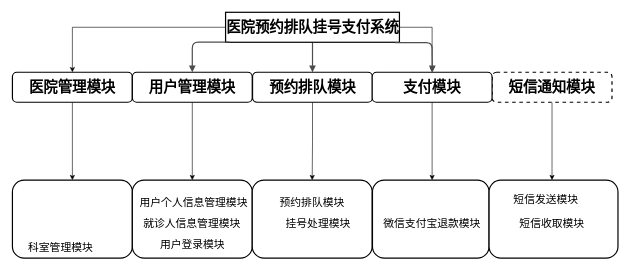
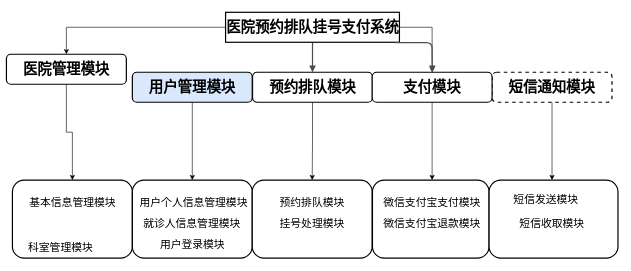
  <mxCell id="0" />
  <mxCell id="1" parent="0" />
  <mxCell id="2" value="" style="edgeStyle=orthogonalEdgeStyle;rounded=1;html=1;labelBackgroundColor=none;endArrow=block;endFill=1;strokeColor=#4D4D4D;strokeWidth=2;fontFamily=Verdana;fontSize=12;fontStyle=1" parent="1" source="7" target="4" edge="1"><mxGeometry relative="1" as="geometry" /></mxCell>
  <mxCell id="3" style="edgeStyle=orthogonalEdgeStyle;rounded=0;orthogonalLoop=1;jettySize=auto;html=1;entryX=0.5;entryY=0;entryDx=0;entryDy=0;" parent="1" source="4" target="25" edge="1"><mxGeometry relative="1" as="geometry" /></mxCell>
  <mxCell id="4" value="&lt;font style=&quot;font-size: 24px;&quot;&gt;预约排队模块&lt;/font&gt;" style="whiteSpace=wrap;html=1;rounded=1;shadow=0;comic=0;strokeWidth=2;fontFamily=Verdana;align=center;fontSize=12;fontStyle=1" parent="1" vertex="1"><mxGeometry x="420.5" y="120" width="200" height="50" as="geometry" /></mxCell>
  <mxCell id="5" style="edgeStyle=orthogonalEdgeStyle;rounded=0;orthogonalLoop=1;jettySize=auto;html=1;entryX=0.5;entryY=0;entryDx=0;entryDy=0;" parent="1" source="7" target="9" edge="1"><mxGeometry relative="1" as="geometry" /></mxCell>
  <mxCell id="6" style="edgeStyle=orthogonalEdgeStyle;rounded=0;orthogonalLoop=1;jettySize=auto;html=1;exitX=1;exitY=0.5;exitDx=0;exitDy=0;" parent="1" source="7" target="16" edge="1"><mxGeometry relative="1" as="geometry" /></mxCell>
  <mxCell id="7" value="&lt;font style=&quot;font-size: 24px;&quot;&gt;医院预约排队挂号支付系统&lt;/font&gt;" style="whiteSpace=wrap;html=1;shadow=0;comic=0;strokeWidth=2;fontFamily=Verdana;align=center;fontSize=12;fontStyle=1;rounded=0;" parent="1" vertex="1"><mxGeometry x="375.5" y="20" width="290" height="50" as="geometry" /></mxCell>
  <mxCell id="8" style="edgeStyle=orthogonalEdgeStyle;rounded=0;orthogonalLoop=1;jettySize=auto;html=1;exitX=0.5;exitY=1;exitDx=0;exitDy=0;entryX=0.5;entryY=0;entryDx=0;entryDy=0;" parent="1" source="9" target="18" edge="1"><mxGeometry relative="1" as="geometry" /></mxCell>
- <mxCell id="9" value="&lt;font style=&quot;font-size: 24px;&quot;&gt;医院管理模块&lt;/font&gt;" style="whiteSpace=wrap;html=1;rounded=1;shadow=0;comic=0;strokeWidth=2;fontFamily=Verdana;align=center;fontSize=12;fontStyle=1" parent="1" vertex="1"><mxGeometry x="20" y="120" width="200" height="50" as="geometry" /></mxCell>
+ <mxCell id="9" value="&lt;font style=&quot;font-size: 24px;&quot;&gt;医院管理模块&lt;/font&gt;" style="whiteSpace=wrap;html=1;rounded=1;shadow=0;comic=0;strokeWidth=2;fontFamily=Verdana;align=center;fontSize=12;fontStyle=1" parent="1" vertex="1"><mxGeometry x="10" y="90" width="200" height="50" as="geometry" /></mxCell>
  <mxCell id="10" style="edgeStyle=orthogonalEdgeStyle;rounded=0;orthogonalLoop=1;jettySize=auto;html=1;" parent="1" source="11" target="27" edge="1"><mxGeometry relative="1" as="geometry"><mxPoint x="920" y="290" as="targetPoint" /><Array as="points"><mxPoint x="920" y="270" /><mxPoint x="920" y="270" /></Array></mxGeometry></mxCell>
  <mxCell id="11" value="&lt;font style=&quot;font-size: 24px;&quot;&gt;短信通知模块&lt;/font&gt;" style="whiteSpace=wrap;html=1;rounded=1;shadow=0;comic=0;strokeWidth=2;fontFamily=Verdana;align=center;fontSize=12;fontStyle=1;dashed=1;" parent="1" vertex="1"><mxGeometry x="820" y="120" width="200" height="50" as="geometry" /></mxCell>
  <mxCell id="12" style="edgeStyle=orthogonalEdgeStyle;rounded=0;orthogonalLoop=1;jettySize=auto;html=1;" parent="1" source="13" target="21" edge="1"><mxGeometry relative="1" as="geometry" /></mxCell>
- <mxCell id="13" value="&lt;font style=&quot;font-size: 24px;&quot;&gt;用户管理模块&lt;/font&gt;" style="whiteSpace=wrap;html=1;rounded=1;shadow=0;comic=0;strokeWidth=2;fontFamily=Verdana;align=center;fontSize=12;fontStyle=1" parent="1" vertex="1"><mxGeometry x="220" y="120" width="200" height="50" as="geometry" /></mxCell>
- <mxCell id="14" value="" style="edgeStyle=orthogonalEdgeStyle;rounded=1;html=1;labelBackgroundColor=none;endArrow=block;endFill=1;strokeColor=#4D4D4D;strokeWidth=2;fontFamily=Verdana;fontSize=12;fontStyle=1;exitX=0.022;exitY=0.996;exitDx=0;exitDy=0;exitPerimeter=0;" parent="1" source="7" target="13" edge="1"><mxGeometry relative="1" as="geometry"><mxPoint x="303.98" y="70" as="sourcePoint" /><mxPoint x="304.463" y="120" as="targetPoint" /><Array as="points"><mxPoint x="320" y="70" /></Array></mxGeometry></mxCell>
+ <mxCell id="13" value="&lt;font style=&quot;font-size: 24px;&quot;&gt;用户管理模块&lt;/font&gt;" style="whiteSpace=wrap;html=1;rounded=1;shadow=0;comic=0;strokeWidth=2;fontFamily=Verdana;align=center;fontSize=12;fontStyle=1;fillColor=#dae8fc;" parent="1" vertex="1"><mxGeometry x="220" y="120" width="200" height="50" as="geometry" /></mxCell>
  <mxCell id="15" style="edgeStyle=orthogonalEdgeStyle;rounded=0;orthogonalLoop=1;jettySize=auto;html=1;" parent="1" source="16" edge="1"><mxGeometry relative="1" as="geometry"><mxPoint x="720" y="300" as="targetPoint" /></mxGeometry></mxCell>
  <mxCell id="16" value="&lt;font style=&quot;font-size: 24px;&quot;&gt;支付模块&lt;/font&gt;" style="whiteSpace=wrap;html=1;rounded=1;shadow=0;comic=0;strokeWidth=2;fontFamily=Verdana;align=center;fontSize=12;fontStyle=1" parent="1" vertex="1"><mxGeometry x="620" y="120" width="200" height="50" as="geometry" /></mxCell>
  <mxCell id="17" value="" style="edgeStyle=orthogonalEdgeStyle;rounded=1;html=1;labelBackgroundColor=none;endArrow=block;endFill=1;strokeColor=#4D4D4D;strokeWidth=2;fontFamily=Verdana;fontSize=12;fontStyle=1;exitX=0.975;exitY=1.011;exitDx=0;exitDy=0;exitPerimeter=0;" parent="1" source="7" edge="1"><mxGeometry relative="1" as="geometry"><mxPoint x="840.4" y="69.8" as="sourcePoint" /><mxPoint x="720.463" y="120" as="targetPoint" /><Array as="points"><mxPoint x="720" y="71" /><mxPoint x="720" y="90" /><mxPoint x="721" y="90" /></Array></mxGeometry></mxCell>
  <mxCell id="18" value="" style="whiteSpace=wrap;html=1;rounded=1;shadow=0;comic=0;strokeWidth=2;fontFamily=Verdana;align=center;fontSize=10;" parent="1" vertex="1"><mxGeometry x="20" y="300" width="200" height="130" as="geometry" /></mxCell>
+ <mxCell id="19" value="&lt;font style=&quot;font-size: 18px;&quot;&gt;基本信息管理模块&lt;/font&gt;" style="text;html=1;strokeColor=none;fillColor=none;align=center;verticalAlign=middle;whiteSpace=wrap;rounded=1;shadow=0;comic=0;fontFamily=Verdana;fontSize=10;" parent="1" vertex="1"><mxGeometry x="37.5" y="325" width="165" height="25" as="geometry" /></mxCell>
  <mxCell id="20" value="&lt;font style=&quot;font-size: 18px;&quot;&gt;科室管理模块&lt;/font&gt;" style="text;html=1;strokeColor=none;fillColor=none;align=center;verticalAlign=middle;whiteSpace=wrap;rounded=1;shadow=0;comic=0;fontFamily=Verdana;fontSize=10;" parent="1" vertex="1"><mxGeometry x="22.5" y="400" width="155" height="25" as="geometry" /></mxCell>
  <mxCell id="21" value="" style="whiteSpace=wrap;html=1;rounded=1;shadow=0;comic=0;strokeWidth=2;fontFamily=Verdana;align=center;fontSize=10;" parent="1" vertex="1"><mxGeometry x="220" y="300" width="200" height="130" as="geometry" /></mxCell>
  <mxCell id="22" value="&lt;font style=&quot;font-size: 18px;&quot;&gt;用户个人信息管理模块&lt;/font&gt;" style="text;html=1;strokeColor=none;fillColor=none;align=center;verticalAlign=middle;whiteSpace=wrap;rounded=1;shadow=0;comic=0;fontFamily=Verdana;fontSize=10;" parent="1" vertex="1"><mxGeometry x="225" y="325" width="195" height="25" as="geometry" /></mxCell>
  <mxCell id="23" value="&lt;font style=&quot;font-size: 18px;&quot;&gt;就诊人信息管理模块&lt;/font&gt;" style="text;html=1;strokeColor=none;fillColor=none;align=center;verticalAlign=middle;whiteSpace=wrap;rounded=1;shadow=0;comic=0;fontFamily=Verdana;fontSize=10;" parent="1" vertex="1"><mxGeometry x="234.44" y="360" width="171.13" height="25" as="geometry" /></mxCell>
  <mxCell id="24" value="&lt;font style=&quot;font-size: 18px;&quot;&gt;用户登录模块&lt;/font&gt;" style="text;html=1;strokeColor=none;fillColor=none;align=center;verticalAlign=middle;whiteSpace=wrap;rounded=1;shadow=0;comic=0;fontFamily=Verdana;fontSize=10;" parent="1" vertex="1"><mxGeometry x="242.5" y="395" width="155" height="25" as="geometry" /></mxCell>
  <mxCell id="25" value="" style="whiteSpace=wrap;html=1;rounded=1;shadow=0;comic=0;strokeWidth=2;fontFamily=Verdana;align=center;fontSize=10;" parent="1" vertex="1"><mxGeometry x="420" y="300" width="200" height="130" as="geometry" /></mxCell>
  <mxCell id="26" value="&lt;br&gt;" style="whiteSpace=wrap;html=1;rounded=1;shadow=0;comic=0;strokeWidth=2;fontFamily=Verdana;align=center;fontSize=10;" parent="1" vertex="1"><mxGeometry x="620.5" y="300" width="194.5" height="130" as="geometry" /></mxCell>
  <mxCell id="27" value="&lt;span style=&quot;color: rgba(0, 0, 0, 0); font-family: monospace; font-size: 0px; text-align: start;&quot;&gt;%3CmxGraphModel%3E%3Croot%3E%3CmxCell%20id%3D%220%22%2F%3E%3CmxCell%20id%3D%221%22%20parent%3D%220%22%2F%3E%3CmxCell%20id%3D%222%22%20value%3D%22%E5%BE%AE%E4%BF%A1%E6%94%AF%E4%BB%98%E5%AE%9D%E6%94%AF%E4%BB%98%E6%A8%A1%E5%9D%97%22%20style%3D%22text%3Bhtml%3D1%3BstrokeColor%3Dnone%3BfillColor%3Dnone%3Balign%3Dcenter%3BverticalAlign%3Dmiddle%3BwhiteSpace%3Dwrap%3Brounded%3D1%3Bshadow%3D0%3Bcomic%3D0%3BfontFamily%3DVerdana%3BfontSize%3D10%3B%22%20vertex%3D%221%22%20parent%3D%221%22%3E%3CmxGeometry%20x%3D%22686.13%22%20y%3D%22425%22%20width%3D%22127.75%22%20height%3D%2225%22%20as%3D%22geometry%22%2F%3E%3C%2FmxCell%3E%3C%2Froot%3E%3C%2FmxGraphModel%3E&lt;/span&gt;" style="whiteSpace=wrap;html=1;rounded=1;shadow=0;comic=0;strokeWidth=2;fontFamily=Verdana;align=center;fontSize=10;" parent="1" vertex="1"><mxGeometry x="815" y="300" width="215" height="130" as="geometry" /></mxCell>
  <mxCell id="28" value="&lt;font style=&quot;font-size: 18px;&quot;&gt;预约排队模块&lt;/font&gt;" style="text;html=1;strokeColor=none;fillColor=none;align=center;verticalAlign=middle;whiteSpace=wrap;rounded=1;shadow=0;comic=0;fontFamily=Verdana;fontSize=10;" parent="1" vertex="1"><mxGeometry x="455.88" y="325" width="127.75" height="25" as="geometry" /></mxCell>
- <mxCell id="29" value="&lt;font style=&quot;font-size: 18px;&quot;&gt;挂号处理模块&lt;/font&gt;" style="text;html=1;strokeColor=none;fillColor=none;align=center;verticalAlign=middle;whiteSpace=wrap;rounded=1;shadow=0;comic=0;fontFamily=Verdana;fontSize=10;" parent="1" vertex="1"><mxGeometry x="465.88" y="360" width="127.75" height="25" as="geometry" /></mxCell>
+ <mxCell id="29" value="&lt;font style=&quot;font-size: 18px;&quot;&gt;挂号处理模块&lt;/font&gt;" style="text;html=1;strokeColor=none;fillColor=none;align=center;verticalAlign=middle;whiteSpace=wrap;rounded=1;shadow=0;comic=0;fontFamily=Verdana;fontSize=10;" parent="1" vertex="1"><mxGeometry x="455.88" y="360" width="127.75" height="25" as="geometry" /></mxCell>
+ <mxCell id="30" value="&lt;font style=&quot;font-size: 18px;&quot;&gt;微信支付宝支付模块&lt;/font&gt;" style="text;html=1;strokeColor=none;fillColor=none;align=center;verticalAlign=middle;whiteSpace=wrap;rounded=1;shadow=0;comic=0;fontFamily=Verdana;fontSize=10;" parent="1" vertex="1"><mxGeometry x="633.06" y="325" width="173.87" height="25" as="geometry" /></mxCell>
  <mxCell id="31" value="&lt;font style=&quot;font-size: 18px;&quot;&gt;微信支付宝退款模块&lt;/font&gt;" style="text;html=1;strokeColor=none;fillColor=none;align=center;verticalAlign=middle;whiteSpace=wrap;rounded=1;shadow=0;comic=0;fontFamily=Verdana;fontSize=10;" parent="1" vertex="1"><mxGeometry x="638.06" y="360" width="163.87" height="25" as="geometry" /></mxCell>
  <mxCell id="32" value="&lt;font style=&quot;font-size: 18px;&quot;&gt;短信发送模块&lt;/font&gt;" style="text;html=1;strokeColor=none;fillColor=none;align=center;verticalAlign=middle;whiteSpace=wrap;rounded=1;shadow=0;comic=0;fontFamily=Verdana;fontSize=10;" parent="1" vertex="1"><mxGeometry x="846.12" y="320" width="127.75" height="25" as="geometry" /></mxCell>
  <mxCell id="33" value="&lt;font style=&quot;font-size: 18px;&quot;&gt;短信收取模块&lt;/font&gt;" style="text;html=1;strokeColor=none;fillColor=none;align=center;verticalAlign=middle;whiteSpace=wrap;rounded=1;shadow=0;comic=0;fontFamily=Verdana;fontSize=10;" parent="1" vertex="1"><mxGeometry x="856.12" y="360" width="127.75" height="25" as="geometry" /></mxCell>
